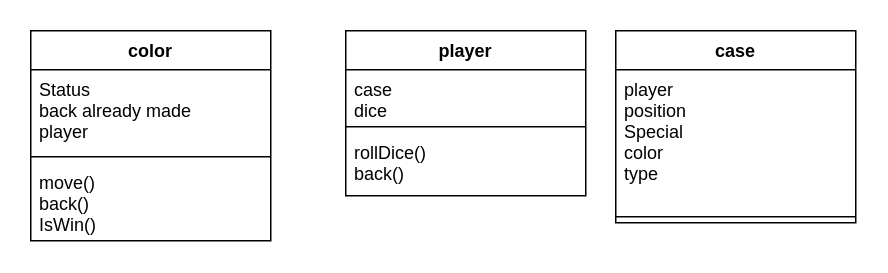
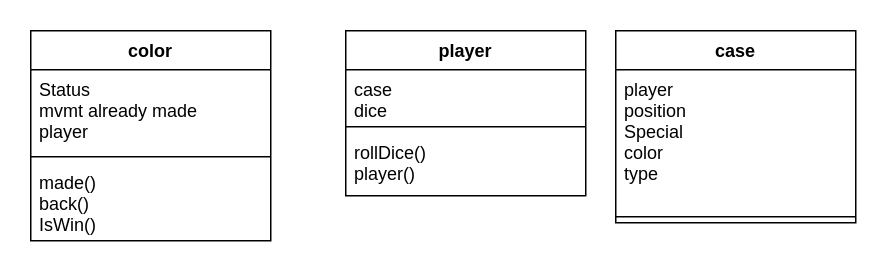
  <mxCell id="0" />
  <mxCell id="1" parent="0" />
  <mxCell id="2" value="color" style="swimlane;fontStyle=1;align=center;verticalAlign=top;childLayout=stackLayout;horizontal=1;startSize=26;horizontalStack=0;resizeParent=1;resizeParentMax=0;resizeLast=0;collapsible=1;marginBottom=0;" vertex="1" parent="1"><mxGeometry x="20" y="20" width="160" height="140" as="geometry" /></mxCell>
- <mxCell id="3" value="Status&#10;back already made&#10;player" style="text;strokeColor=none;fillColor=none;align=left;verticalAlign=top;spacingLeft=4;spacingRight=4;overflow=hidden;rotatable=0;points=[[0,0.5],[1,0.5]];portConstraint=eastwest;" vertex="1" parent="2"><mxGeometry y="26" width="160" height="54" as="geometry" /></mxCell>
+ <mxCell id="3" value="Status&#10;mvmt already made&#10;player" style="text;strokeColor=none;fillColor=none;align=left;verticalAlign=top;spacingLeft=4;spacingRight=4;overflow=hidden;rotatable=0;points=[[0,0.5],[1,0.5]];portConstraint=eastwest;" vertex="1" parent="2"><mxGeometry y="26" width="160" height="54" as="geometry" /></mxCell>
  <mxCell id="4" value="" style="line;strokeWidth=1;fillColor=none;align=left;verticalAlign=middle;spacingTop=-1;spacingLeft=3;spacingRight=3;rotatable=0;labelPosition=right;points=[];portConstraint=eastwest;" vertex="1" parent="2"><mxGeometry y="80" width="160" height="8" as="geometry" /></mxCell>
- <mxCell id="5" value="move()&#10;back()&#10;IsWin()" style="text;strokeColor=none;fillColor=none;align=left;verticalAlign=top;spacingLeft=4;spacingRight=4;overflow=hidden;rotatable=0;points=[[0,0.5],[1,0.5]];portConstraint=eastwest;" vertex="1" parent="2"><mxGeometry y="88" width="160" height="52" as="geometry" /></mxCell>
+ <mxCell id="5" value="made()&#10;back()&#10;IsWin()" style="text;strokeColor=none;fillColor=none;align=left;verticalAlign=top;spacingLeft=4;spacingRight=4;overflow=hidden;rotatable=0;points=[[0,0.5],[1,0.5]];portConstraint=eastwest;" vertex="1" parent="2"><mxGeometry y="88" width="160" height="52" as="geometry" /></mxCell>
  <mxCell id="6" value="player" style="swimlane;fontStyle=1;align=center;verticalAlign=top;childLayout=stackLayout;horizontal=1;startSize=26;horizontalStack=0;resizeParent=1;resizeParentMax=0;resizeLast=0;collapsible=1;marginBottom=0;" vertex="1" parent="1"><mxGeometry x="230" y="20" width="160" height="110" as="geometry" /></mxCell>
  <mxCell id="7" value="case&#10;dice" style="text;strokeColor=none;fillColor=none;align=left;verticalAlign=top;spacingLeft=4;spacingRight=4;overflow=hidden;rotatable=0;points=[[0,0.5],[1,0.5]];portConstraint=eastwest;" vertex="1" parent="6"><mxGeometry y="26" width="160" height="34" as="geometry" /></mxCell>
  <mxCell id="8" value="" style="line;strokeWidth=1;fillColor=none;align=left;verticalAlign=middle;spacingTop=-1;spacingLeft=3;spacingRight=3;rotatable=0;labelPosition=right;points=[];portConstraint=eastwest;" vertex="1" parent="6"><mxGeometry y="60" width="160" height="8" as="geometry" /></mxCell>
- <mxCell id="9" value="rollDice()&#10;back()" style="text;strokeColor=none;fillColor=none;align=left;verticalAlign=top;spacingLeft=4;spacingRight=4;overflow=hidden;rotatable=0;points=[[0,0.5],[1,0.5]];portConstraint=eastwest;" vertex="1" parent="6"><mxGeometry y="68" width="160" height="42" as="geometry" /></mxCell>
+ <mxCell id="9" value="rollDice()&#10;player()" style="text;strokeColor=none;fillColor=none;align=left;verticalAlign=top;spacingLeft=4;spacingRight=4;overflow=hidden;rotatable=0;points=[[0,0.5],[1,0.5]];portConstraint=eastwest;" vertex="1" parent="6"><mxGeometry y="68" width="160" height="42" as="geometry" /></mxCell>
  <mxCell id="10" value="case" style="swimlane;fontStyle=1;align=center;verticalAlign=top;childLayout=stackLayout;horizontal=1;startSize=26;horizontalStack=0;resizeParent=1;resizeParentMax=0;resizeLast=0;collapsible=1;marginBottom=0;" vertex="1" parent="1"><mxGeometry x="410" y="20" width="160" height="128" as="geometry" /></mxCell>
  <mxCell id="11" value="player&#10;position&#10;Special&#10;color&#10;type" style="text;strokeColor=none;fillColor=none;align=left;verticalAlign=top;spacingLeft=4;spacingRight=4;overflow=hidden;rotatable=0;points=[[0,0.5],[1,0.5]];portConstraint=eastwest;" vertex="1" parent="10"><mxGeometry y="26" width="160" height="94" as="geometry" /></mxCell>
  <mxCell id="12" value="" style="line;strokeWidth=1;fillColor=none;align=left;verticalAlign=middle;spacingTop=-1;spacingLeft=3;spacingRight=3;rotatable=0;labelPosition=right;points=[];portConstraint=eastwest;" vertex="1" parent="10"><mxGeometry y="120" width="160" height="8" as="geometry" /></mxCell>
